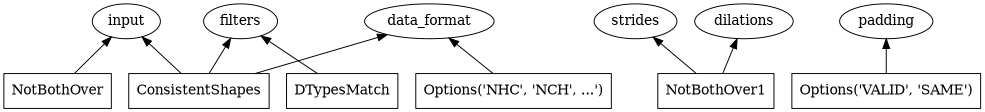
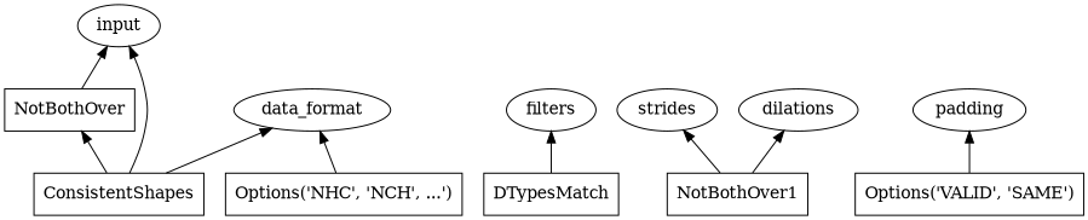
  digraph {
    rankdir=BT
    node [shape=box]
    n1 [label=NotBothOver]
    input [shape=oval]
    DTypesMatch
    filters [shape=oval]
    n5 [label="Options('NHC', 'NCH', ...')"]
    data_format [shape=oval]
    NotBothOver1
    strides [shape=oval]
    dilations [shape=oval]
    n10 [label="Options('VALID', 'SAME')"]
    padding [shape=oval]
    ConsistentShapes
    n1 -> input
    DTypesMatch -> filters
    n5 -> data_format
    NotBothOver1 -> strides
    NotBothOver1 -> dilations
    n10 -> padding
    ConsistentShapes -> input
-   ConsistentShapes -> filters
+   ConsistentShapes -> n1
    ConsistentShapes -> data_format
  }
